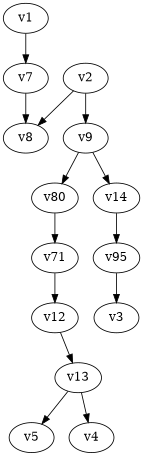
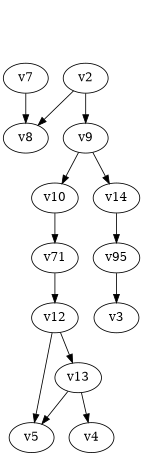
  digraph {
    multiplicity_factor=1
    overall_factor=1
    node [int_id=V_134]
    edge [pdg=6]
    v7
    v8
-   v1 [int_id=""]
    v2 [int_id=""]
    v9 [int_id=V_137]
-   v10 [label=v80]
+   v10
    v14 [int_id=V_137]
    n8 [int_id=V_137 label=v71]
    n9 [label=v95]
    v12
    v5 [int_id=""]
    v13
    v4 [int_id=""]
    v3 [int_id=""]
    v7 -> v8
-   v1 -> v7 [mom=p1 pdg=22]
    v2 -> v8 [mom=p2 pdg=22]
    v2 -> v9
    v9 -> v10
    v9 -> v14 [pdg=21]
    v10 -> n8
    v14 -> n9 [lmb_index=1]
    n8 -> v12
    n9 -> v3 [mom=p3 pdg=22]
+   v12 -> v5 [mom=p5 pdg=22]
    v12 -> v13
    v13 -> v5 [lmb_index=0]
    v13 -> v4 [mom=p4 pdg=22]
  }
